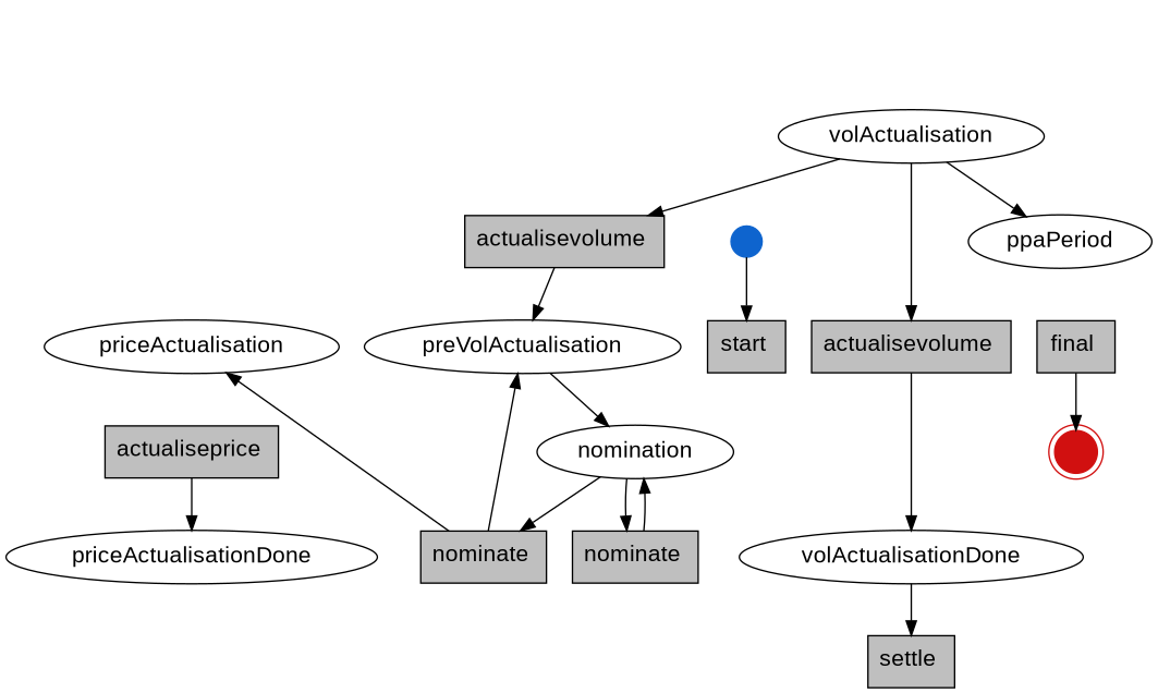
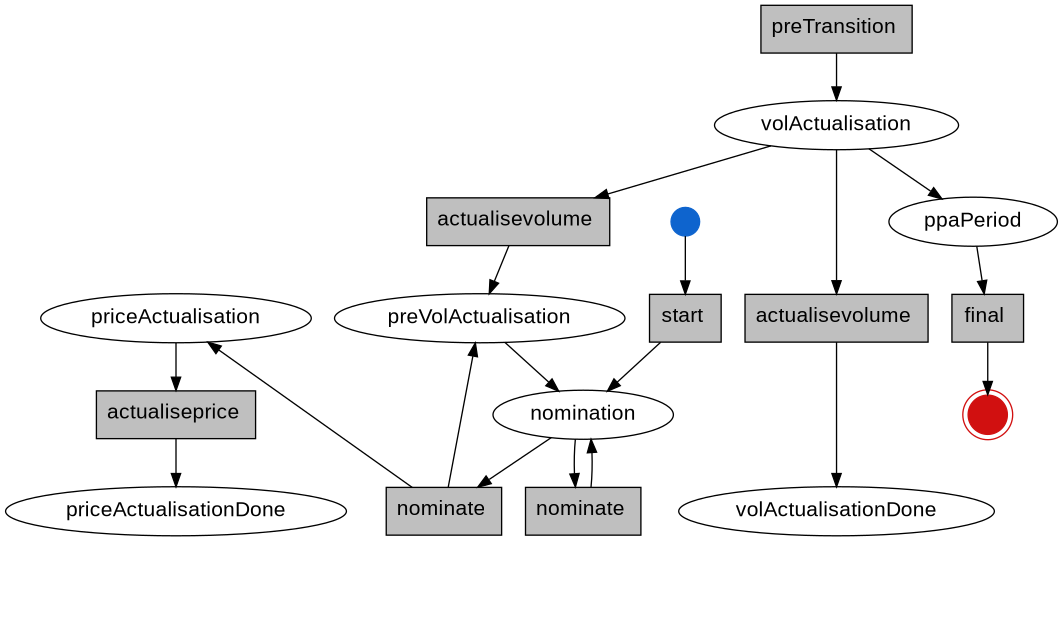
  digraph {
    node [color=black fillcolor=gray75 fontname=Arial shape=box style=filled]
    edge [color="#000000"]
    preVolActualisation [fillcolor=white fontsize=16 shape=ellipse]
    priceActualisation [fillcolor=white fontsize=16 shape=ellipse]
    priceActualisationDone [fillcolor=white fontsize=16 shape=ellipse]
    volActualisationDone [fillcolor=white fontsize=16 shape=ellipse]
    nomination [fillcolor=white fontsize=16 shape=ellipse]
    n6 [label=<<FONT POINT-SIZE="16">actualiseprice</FONT><FONT POINT-SIZE="10" COLOR="blue"> </FONT>>]
-   n7 [label=<<FONT POINT-SIZE="16">settle</FONT><FONT POINT-SIZE="10" COLOR="blue"> </FONT>>]
    initial [color="#0e64ce" shape=point width=0.3 fillcolor="" fontname=""]
    n9 [label=<<FONT POINT-SIZE="16">start</FONT><FONT POINT-SIZE="10" COLOR="blue"> </FONT>>]
    n10 [label=<<FONT POINT-SIZE="16">nominate</FONT><FONT POINT-SIZE="10" COLOR="blue"> </FONT>>]
    n11 [label=<<FONT POINT-SIZE="16">nominate</FONT><FONT POINT-SIZE="10" COLOR="blue"> </FONT>>]
    ppaPeriod [fillcolor=white fontsize=16 shape=ellipse]
    n13 [label=<<FONT POINT-SIZE="16">final</FONT><FONT POINT-SIZE="10" COLOR="blue"> </FONT>>]
    terminal [color="#d11010" peripheries=2 shape=point width=0.3 fillcolor="" fontname=""]
+   n15 [label=<<FONT POINT-SIZE="16">preTransition</FONT><FONT POINT-SIZE="10" COLOR="blue"> </FONT>>]
    volActualisation [fillcolor=white fontsize=16 shape=ellipse]
    n17 [label=<<FONT POINT-SIZE="16">actualisevolume</FONT><FONT POINT-SIZE="10" COLOR="blue"> </FONT>>]
    n18 [label=<<FONT POINT-SIZE="16">actualisevolume</FONT><FONT POINT-SIZE="10" COLOR="blue"> </FONT>>]
    subgraph sub_1 {
      rank=same
      preVolActualisation
      priceActualisation
    }
    subgraph sub_2 {
      rank=same
      priceActualisationDone
      volActualisationDone
    }
    preVolActualisation -> nomination
-   volActualisationDone -> n7
+   priceActualisation -> n6
    nomination -> n10
    nomination -> n11
    n6 -> priceActualisationDone
    initial -> n9
+   n9 -> nomination
    n10 -> nomination
    n11 -> preVolActualisation
    n11 -> priceActualisation
+   ppaPeriod -> n13
    n13 -> terminal
+   n15 -> volActualisation
    volActualisation -> ppaPeriod
    volActualisation -> n17
    volActualisation -> n18
    n17 -> preVolActualisation
    n18 -> volActualisationDone
  }
